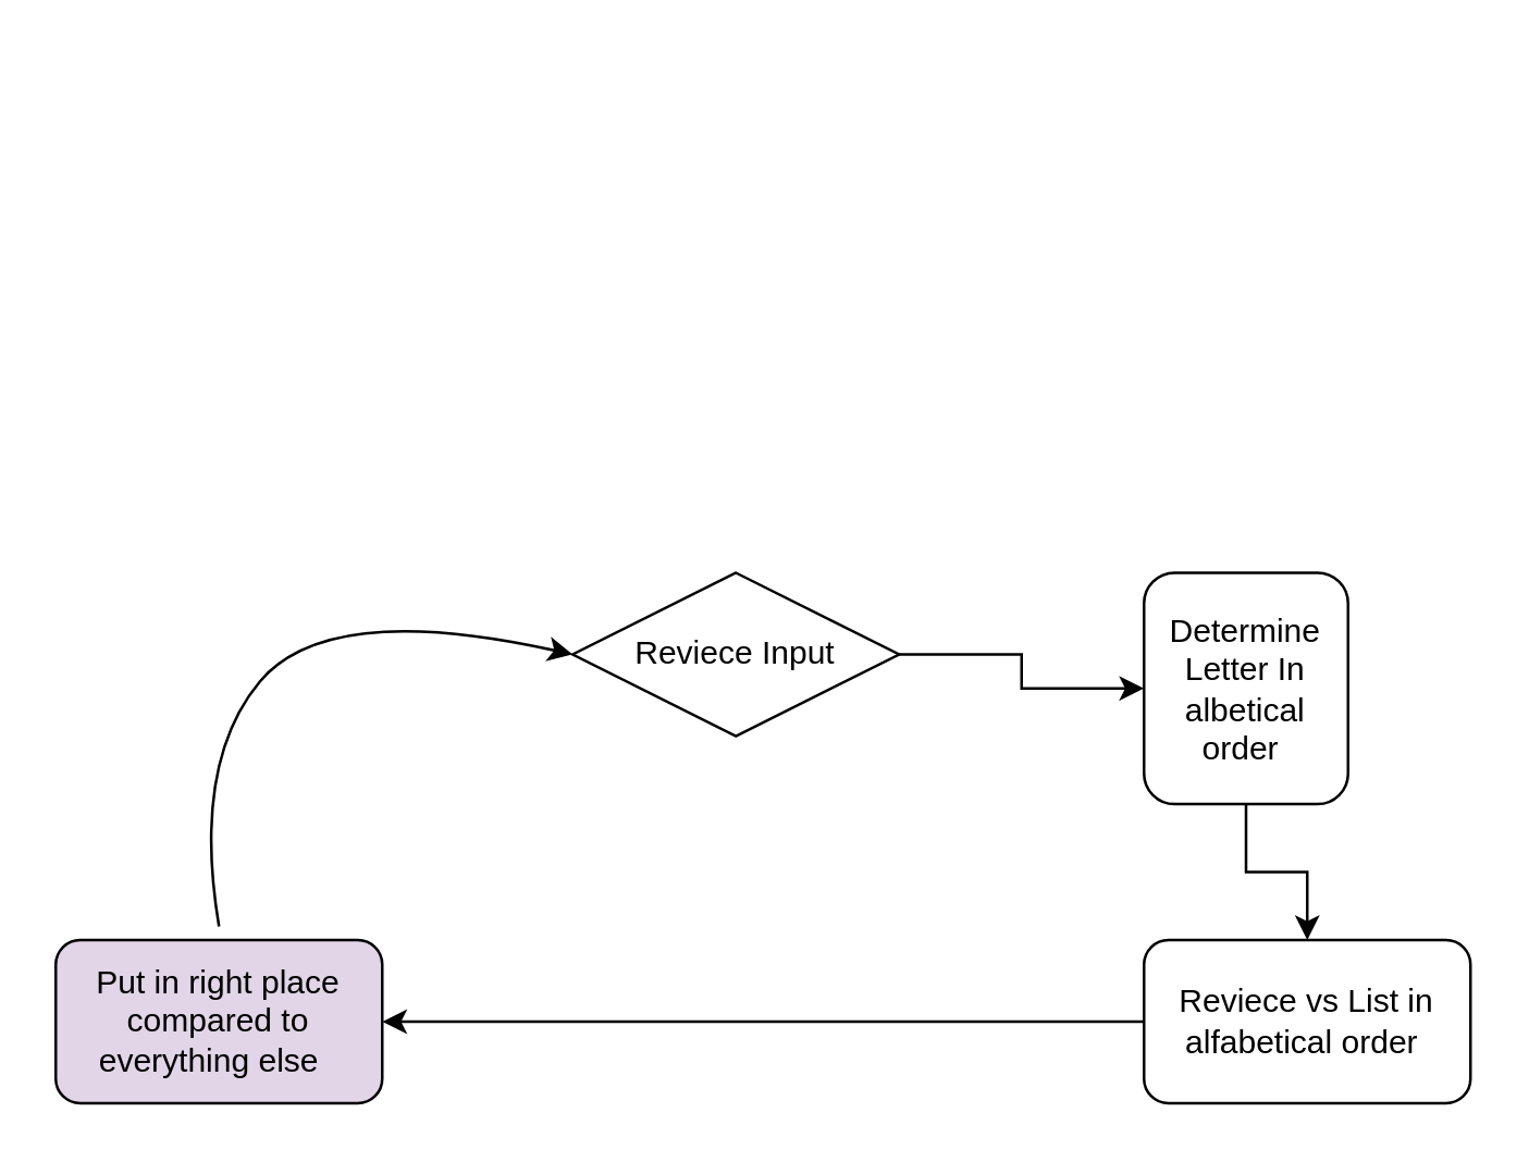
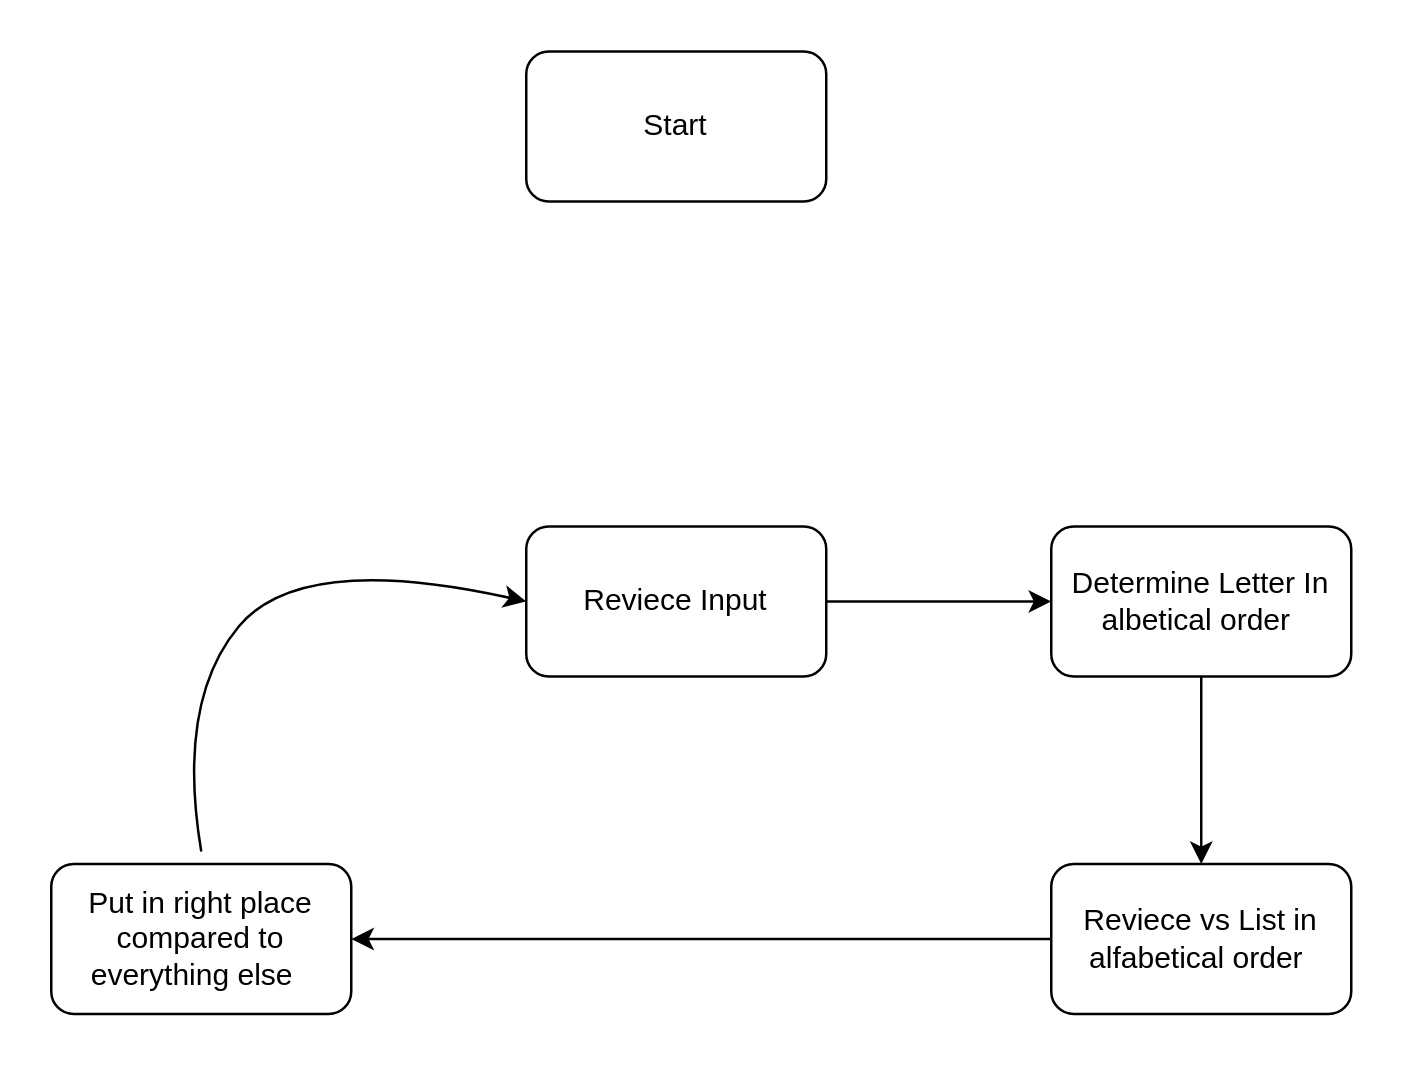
  <mxCell id="0" />
  <mxCell id="1" parent="0" />
+ <mxCell id="2" value="Start" style="rounded=1;whiteSpace=wrap;html=1;" vertex="1" parent="1"><mxGeometry x="210" y="20" width="120" height="60" as="geometry" /></mxCell>
  <mxCell id="3" style="edgeStyle=orthogonalEdgeStyle;rounded=0;orthogonalLoop=1;jettySize=auto;html=1;entryX=0;entryY=0.5;entryDx=0;entryDy=0;" edge="1" parent="1" source="4" target="6"><mxGeometry relative="1" as="geometry" /></mxCell>
- <mxCell id="4" value="Reviece Input" style="rhombus;whiteSpace=wrap;html=1;" vertex="1" parent="1"><mxGeometry x="210" y="210" width="120" height="60" as="geometry" /></mxCell>
+ <mxCell id="4" value="Reviece Input" style="rounded=1;whiteSpace=wrap;html=1;" vertex="1" parent="1"><mxGeometry x="210" y="210" width="120" height="60" as="geometry" /></mxCell>
  <mxCell id="5" style="edgeStyle=orthogonalEdgeStyle;rounded=0;orthogonalLoop=1;jettySize=auto;html=1;entryX=0.5;entryY=0;entryDx=0;entryDy=0;" edge="1" parent="1" source="6" target="8"><mxGeometry relative="1" as="geometry" /></mxCell>
- <mxCell id="6" value="Determine Letter In albetical order&amp;nbsp;" style="rounded=1;whiteSpace=wrap;html=1;" vertex="1" parent="1"><mxGeometry x="420" y="210" width="75" height="85" as="geometry" /></mxCell>
+ <mxCell id="6" value="Determine Letter In albetical order&amp;nbsp;" style="rounded=1;whiteSpace=wrap;html=1;" vertex="1" parent="1"><mxGeometry x="420" y="210" width="120" height="60" as="geometry" /></mxCell>
  <mxCell id="7" style="edgeStyle=orthogonalEdgeStyle;rounded=0;orthogonalLoop=1;jettySize=auto;html=1;entryX=1;entryY=0.5;entryDx=0;entryDy=0;" edge="1" parent="1" source="8" target="9"><mxGeometry relative="1" as="geometry" /></mxCell>
  <mxCell id="8" value="Reviece vs List in alfabetical order&amp;nbsp;" style="rounded=1;whiteSpace=wrap;html=1;" vertex="1" parent="1"><mxGeometry x="420" y="345" width="120" height="60" as="geometry" /></mxCell>
- <mxCell id="9" value="Put in right place compared to everything else&amp;nbsp;&amp;nbsp;" style="rounded=1;whiteSpace=wrap;html=1;fillColor=#e1d5e7;" vertex="1" parent="1"><mxGeometry x="20" y="345" width="120" height="60" as="geometry" /></mxCell>
+ <mxCell id="9" value="Put in right place compared to everything else&amp;nbsp;&amp;nbsp;" style="rounded=1;whiteSpace=wrap;html=1;" vertex="1" parent="1"><mxGeometry x="20" y="345" width="120" height="60" as="geometry" /></mxCell>
  <mxCell id="10" value="" style="curved=1;endArrow=classic;html=1;rounded=0;entryX=0;entryY=0.5;entryDx=0;entryDy=0;" edge="1" parent="1" target="4"><mxGeometry width="50" height="50" relative="1" as="geometry"><mxPoint x="80" y="340" as="sourcePoint" /><mxPoint x="30" y="250" as="targetPoint" /><Array as="points"><mxPoint x="70" y="280" /><mxPoint x="120" y="220" /></Array></mxGeometry></mxCell>
